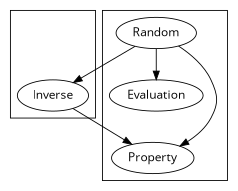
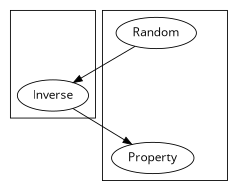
  digraph {
    fontname="Open Sans"
    node [fontname="Open Sans"]
    edge [fontname="Open Sans"]
    Invis [style=invis]
    Inverse
    n3 [label=Random]
-   Evaluation
    n5 [label=Property]
    subgraph cluster_1 {
      Invis
      Inverse
    }
    subgraph cluster_2 {
      n3
-     Evaluation
      n5
    }
    Invis -> Inverse [style=invis]
    Inverse -> n5
    n3 -> Invis [constraint=false style=invis]
    n3 -> Inverse [constraint=false]
-   n3 -> Evaluation
-   n3 -> n5 [constraint=false]
-   Evaluation -> n5 [style=invis]
  }
